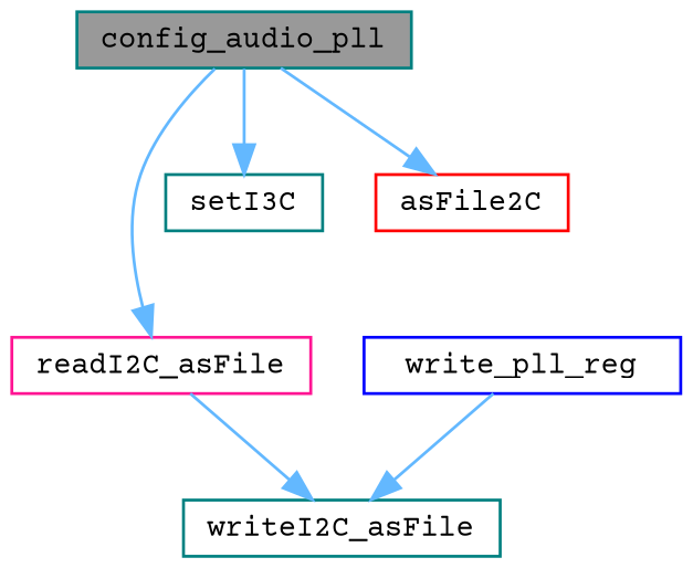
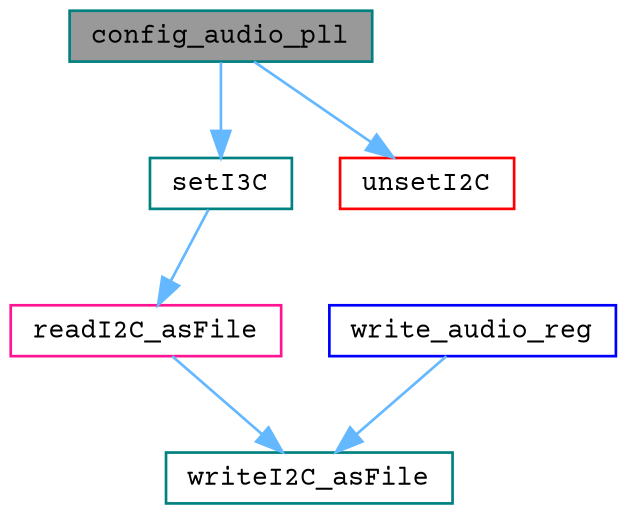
  digraph {
    fontname="Courier Prime"
    rankdir=TB
    node [color=teal fillcolor=white fontname="Courier Prime" fontsize=10 shape=box style=filled]
    edge [color=steelblue1 fontname="Courier Prime" fontsize=10 labelfontname=Helvetica labelfontsize=10 style=solid]
    n1 [fillcolor=grey60 fontcolor=black height=0.2 label=config_audio_pll width=0.4]
    n2 [color=deeppink height=0.2 label=readI2C_asFile width=0.4]
    n3 [height=0.2 label=setI3C width=0.4]
-   n4 [color=red height=0.2 label=asFile2C width=0.4]
+   n4 [color=red height=0.2 label=unsetI2C width=0.4]
    n5 [height=0.2 label=writeI2C_asFile width=0.4]
-   n6 [color=blue height=0.2 label=write_pll_reg width=0.4]
-   n1 -> n2
+   n6 [color=blue height=0.2 label=write_audio_reg width=0.4]
+   n3 -> n2
    n1 -> n3
    n1 -> n4
    n2 -> n5
    n6 -> n5
  }
